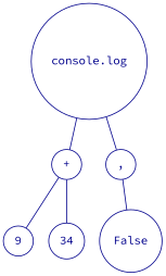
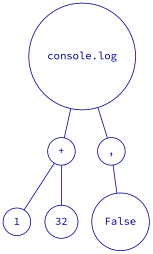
  graph {
    fontname="Source Code Pro"
    splines=false
    node [color=blue4 fontcolor=blue4 fontname="Source Code Pro" shape=circle]
    edge [color=blue4 fontname="Source Code Pro"]
    n1 [label="console.log"]
    n2 [label="+"]
    n3 [label=","]
-   n4 [label=9]
-   n5 [label=34]
+   n4 [label=1]
+   n5 [label=32]
    n6 [label=False]
    n1 -- n2
    n1 -- n3
    n2 -- n4
    n2 -- n5
    n3 -- n6
  }
